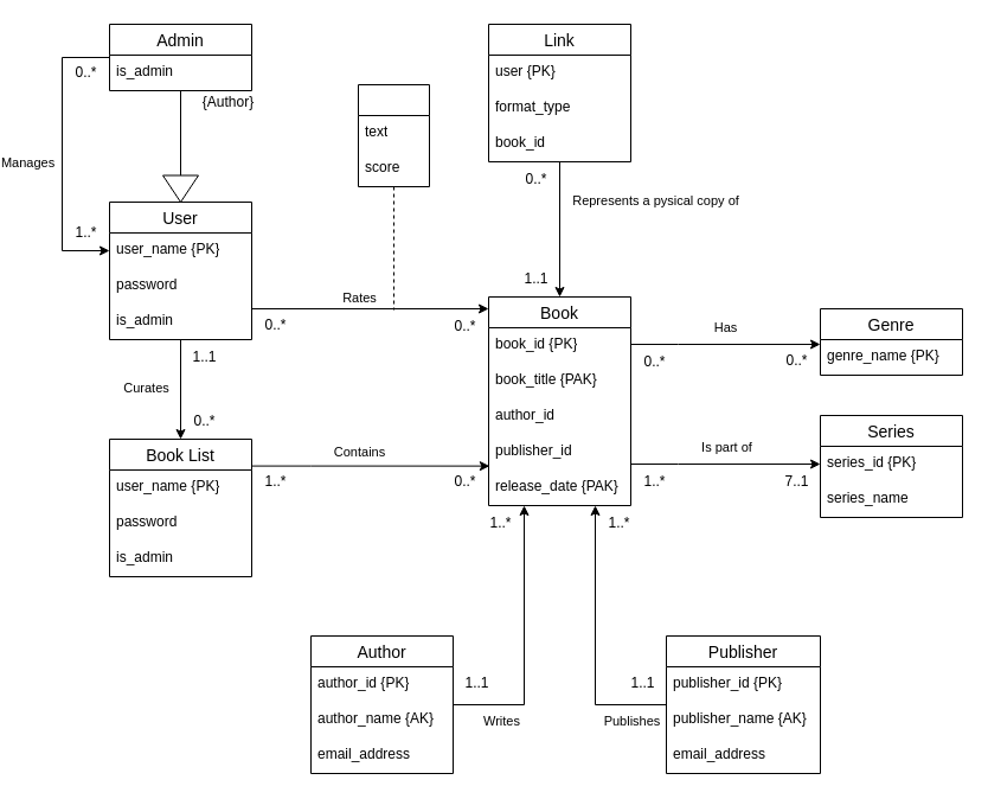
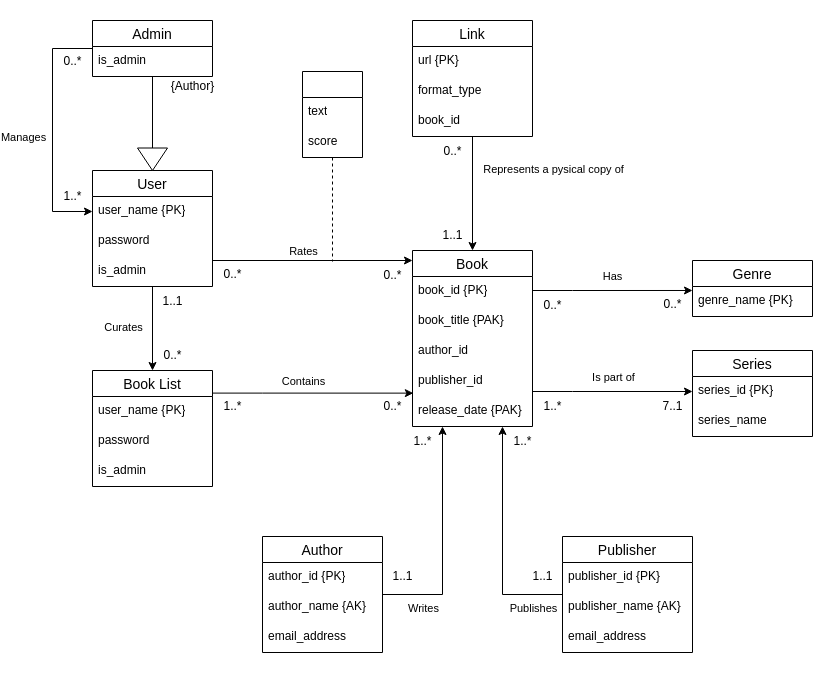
  <mxCell id="0" />
  <mxCell id="1" parent="0" />
  <mxCell id="2" style="edgeStyle=orthogonalEdgeStyle;rounded=0;orthogonalLoop=1;jettySize=auto;html=1;entryX=0;entryY=0.5;entryDx=0;entryDy=0;" edge="1" parent="1" source="4" target="23"><mxGeometry relative="1" as="geometry"><Array as="points"><mxPoint x="540" y="391" /><mxPoint x="540" y="391" /></Array></mxGeometry></mxCell>
  <mxCell id="3" value="Is part of" style="edgeLabel;html=1;align=center;verticalAlign=middle;resizable=0;points=[];" vertex="1" connectable="0" parent="2"><mxGeometry x="-0.489" relative="1" as="geometry"><mxPoint x="39" y="-15" as="offset" /></mxGeometry></mxCell>
  <mxCell id="4" value="Book" style="swimlane;fontStyle=0;childLayout=stackLayout;horizontal=1;startSize=26;horizontalStack=0;resizeParent=1;resizeParentMax=0;resizeLast=0;collapsible=1;marginBottom=0;align=center;fontSize=14;" vertex="1" parent="1"><mxGeometry x="380" y="250" width="120" height="176" as="geometry" /></mxCell>
  <mxCell id="5" value="book_id {PK}" style="text;strokeColor=none;fillColor=none;spacingLeft=4;spacingRight=4;overflow=hidden;rotatable=0;points=[[0,0.5],[1,0.5]];portConstraint=eastwest;fontSize=12;whiteSpace=wrap;html=1;" vertex="1" parent="4"><mxGeometry y="26" width="120" height="30" as="geometry" /></mxCell>
  <mxCell id="6" value="book_title {PAK}" style="text;strokeColor=none;fillColor=none;spacingLeft=4;spacingRight=4;overflow=hidden;rotatable=0;points=[[0,0.5],[1,0.5]];portConstraint=eastwest;fontSize=12;whiteSpace=wrap;html=1;" vertex="1" parent="4"><mxGeometry y="56" width="120" height="30" as="geometry" /></mxCell>
  <mxCell id="7" value="author_id" style="text;strokeColor=none;fillColor=none;spacingLeft=4;spacingRight=4;overflow=hidden;rotatable=0;points=[[0,0.5],[1,0.5]];portConstraint=eastwest;fontSize=12;whiteSpace=wrap;html=1;" vertex="1" parent="4"><mxGeometry y="86" width="120" height="30" as="geometry" /></mxCell>
  <mxCell id="8" value="publisher_id" style="text;strokeColor=none;fillColor=none;spacingLeft=4;spacingRight=4;overflow=hidden;rotatable=0;points=[[0,0.5],[1,0.5]];portConstraint=eastwest;fontSize=12;whiteSpace=wrap;html=1;" vertex="1" parent="4"><mxGeometry y="116" width="120" height="30" as="geometry" /></mxCell>
  <mxCell id="9" value="release_date {PAK}" style="text;strokeColor=none;fillColor=none;spacingLeft=4;spacingRight=4;overflow=hidden;rotatable=0;points=[[0,0.5],[1,0.5]];portConstraint=eastwest;fontSize=12;whiteSpace=wrap;html=1;" vertex="1" parent="4"><mxGeometry y="146" width="120" height="30" as="geometry" /></mxCell>
  <mxCell id="10" style="edgeStyle=orthogonalEdgeStyle;rounded=0;orthogonalLoop=1;jettySize=auto;html=1;entryX=0.75;entryY=1;entryDx=0;entryDy=0;" edge="1" parent="1" source="12" target="4"><mxGeometry relative="1" as="geometry"><mxPoint x="470" y="431" as="targetPoint" /><Array as="points"><mxPoint x="470" y="594" /></Array></mxGeometry></mxCell>
  <mxCell id="11" value="Publishes" style="edgeLabel;html=1;align=center;verticalAlign=middle;resizable=0;points=[];" vertex="1" connectable="0" parent="10"><mxGeometry x="-0.877" relative="1" as="geometry"><mxPoint x="-16" y="13" as="offset" /></mxGeometry></mxCell>
  <mxCell id="12" value="Publisher" style="swimlane;fontStyle=0;childLayout=stackLayout;horizontal=1;startSize=26;horizontalStack=0;resizeParent=1;resizeParentMax=0;resizeLast=0;collapsible=1;marginBottom=0;align=center;fontSize=14;" vertex="1" parent="1"><mxGeometry x="530" y="536" width="130" height="116" as="geometry" /></mxCell>
  <mxCell id="13" value="publisher_id {PK}" style="text;strokeColor=none;fillColor=none;spacingLeft=4;spacingRight=4;overflow=hidden;rotatable=0;points=[[0,0.5],[1,0.5]];portConstraint=eastwest;fontSize=12;whiteSpace=wrap;html=1;" vertex="1" parent="12"><mxGeometry y="26" width="130" height="30" as="geometry" /></mxCell>
  <mxCell id="14" value="publisher_name {AK}" style="text;strokeColor=none;fillColor=none;spacingLeft=4;spacingRight=4;overflow=hidden;rotatable=0;points=[[0,0.5],[1,0.5]];portConstraint=eastwest;fontSize=12;whiteSpace=wrap;html=1;" vertex="1" parent="12"><mxGeometry y="56" width="130" height="30" as="geometry" /></mxCell>
  <mxCell id="15" value="email_address" style="text;strokeColor=none;fillColor=none;spacingLeft=4;spacingRight=4;overflow=hidden;rotatable=0;points=[[0,0.5],[1,0.5]];portConstraint=eastwest;fontSize=12;whiteSpace=wrap;html=1;" vertex="1" parent="12"><mxGeometry y="86" width="130" height="30" as="geometry" /></mxCell>
  <mxCell id="16" style="edgeStyle=orthogonalEdgeStyle;rounded=0;orthogonalLoop=1;jettySize=auto;html=1;entryX=0.5;entryY=0;entryDx=0;entryDy=0;" edge="1" parent="1" source="18" target="4"><mxGeometry relative="1" as="geometry" /></mxCell>
  <mxCell id="17" value="Represents a pysical copy of" style="edgeLabel;html=1;align=center;verticalAlign=middle;resizable=0;points=[];" vertex="1" connectable="0" parent="16"><mxGeometry x="-0.178" y="-2" relative="1" as="geometry"><mxPoint x="82" y="-15" as="offset" /></mxGeometry></mxCell>
  <mxCell id="18" value="Link" style="swimlane;fontStyle=0;childLayout=stackLayout;horizontal=1;startSize=26;horizontalStack=0;resizeParent=1;resizeParentMax=0;resizeLast=0;collapsible=1;marginBottom=0;align=center;fontSize=14;" vertex="1" parent="1"><mxGeometry x="380" y="20" width="120" height="116" as="geometry" /></mxCell>
- <mxCell id="19" value="user {PK}" style="text;strokeColor=none;fillColor=none;spacingLeft=4;spacingRight=4;overflow=hidden;rotatable=0;points=[[0,0.5],[1,0.5]];portConstraint=eastwest;fontSize=12;whiteSpace=wrap;html=1;" vertex="1" parent="18"><mxGeometry y="26" width="120" height="30" as="geometry" /></mxCell>
+ <mxCell id="19" value="url {PK}" style="text;strokeColor=none;fillColor=none;spacingLeft=4;spacingRight=4;overflow=hidden;rotatable=0;points=[[0,0.5],[1,0.5]];portConstraint=eastwest;fontSize=12;whiteSpace=wrap;html=1;" vertex="1" parent="18"><mxGeometry y="26" width="120" height="30" as="geometry" /></mxCell>
  <mxCell id="20" value="format_type" style="text;strokeColor=none;fillColor=none;spacingLeft=4;spacingRight=4;overflow=hidden;rotatable=0;points=[[0,0.5],[1,0.5]];portConstraint=eastwest;fontSize=12;whiteSpace=wrap;html=1;" vertex="1" parent="18"><mxGeometry y="56" width="120" height="30" as="geometry" /></mxCell>
  <mxCell id="21" value="book_id" style="text;strokeColor=none;fillColor=none;spacingLeft=4;spacingRight=4;overflow=hidden;rotatable=0;points=[[0,0.5],[1,0.5]];portConstraint=eastwest;fontSize=12;whiteSpace=wrap;html=1;" vertex="1" parent="18"><mxGeometry y="86" width="120" height="30" as="geometry" /></mxCell>
  <mxCell id="22" value="Series" style="swimlane;fontStyle=0;childLayout=stackLayout;horizontal=1;startSize=26;horizontalStack=0;resizeParent=1;resizeParentMax=0;resizeLast=0;collapsible=1;marginBottom=0;align=center;fontSize=14;" vertex="1" parent="1"><mxGeometry x="660" y="350" width="120" height="86" as="geometry" /></mxCell>
  <mxCell id="23" value="series_id {PK}" style="text;strokeColor=none;fillColor=none;spacingLeft=4;spacingRight=4;overflow=hidden;rotatable=0;points=[[0,0.5],[1,0.5]];portConstraint=eastwest;fontSize=12;whiteSpace=wrap;html=1;" vertex="1" parent="22"><mxGeometry y="26" width="120" height="30" as="geometry" /></mxCell>
  <mxCell id="24" value="series_name" style="text;strokeColor=none;fillColor=none;spacingLeft=4;spacingRight=4;overflow=hidden;rotatable=0;points=[[0,0.5],[1,0.5]];portConstraint=eastwest;fontSize=12;whiteSpace=wrap;html=1;" vertex="1" parent="22"><mxGeometry y="56" width="120" height="30" as="geometry" /></mxCell>
  <mxCell id="25" style="edgeStyle=orthogonalEdgeStyle;rounded=0;orthogonalLoop=1;jettySize=auto;html=1;entryX=0.25;entryY=1;entryDx=0;entryDy=0;" edge="1" parent="1" source="27" target="4"><mxGeometry relative="1" as="geometry"><mxPoint x="410" y="431" as="targetPoint" /></mxGeometry></mxCell>
  <mxCell id="26" value="Writes" style="edgeLabel;html=1;align=center;verticalAlign=middle;resizable=0;points=[];" vertex="1" connectable="0" parent="25"><mxGeometry x="-0.716" y="-2" relative="1" as="geometry"><mxPoint x="8" y="11" as="offset" /></mxGeometry></mxCell>
  <mxCell id="27" value="Author" style="swimlane;fontStyle=0;childLayout=stackLayout;horizontal=1;startSize=26;horizontalStack=0;resizeParent=1;resizeParentMax=0;resizeLast=0;collapsible=1;marginBottom=0;align=center;fontSize=14;" vertex="1" parent="1"><mxGeometry x="230" y="536" width="120" height="116" as="geometry" /></mxCell>
  <mxCell id="28" value="author_id {PK}" style="text;strokeColor=none;fillColor=none;spacingLeft=4;spacingRight=4;overflow=hidden;rotatable=0;points=[[0,0.5],[1,0.5]];portConstraint=eastwest;fontSize=12;whiteSpace=wrap;html=1;" vertex="1" parent="27"><mxGeometry y="26" width="120" height="30" as="geometry" /></mxCell>
  <mxCell id="29" value="author_name {AK}" style="text;strokeColor=none;fillColor=none;spacingLeft=4;spacingRight=4;overflow=hidden;rotatable=0;points=[[0,0.5],[1,0.5]];portConstraint=eastwest;fontSize=12;whiteSpace=wrap;html=1;" vertex="1" parent="27"><mxGeometry y="56" width="120" height="30" as="geometry" /></mxCell>
  <mxCell id="30" value="email_address" style="text;strokeColor=none;fillColor=none;spacingLeft=4;spacingRight=4;overflow=hidden;rotatable=0;points=[[0,0.5],[1,0.5]];portConstraint=eastwest;fontSize=12;whiteSpace=wrap;html=1;" vertex="1" parent="27"><mxGeometry y="86" width="120" height="30" as="geometry" /></mxCell>
  <mxCell id="31" value="Genre" style="swimlane;fontStyle=0;childLayout=stackLayout;horizontal=1;startSize=26;horizontalStack=0;resizeParent=1;resizeParentMax=0;resizeLast=0;collapsible=1;marginBottom=0;align=center;fontSize=14;" vertex="1" parent="1"><mxGeometry x="660" y="260" width="120" height="56" as="geometry" /></mxCell>
  <mxCell id="32" value="genre_name {PK}" style="text;strokeColor=none;fillColor=none;spacingLeft=4;spacingRight=4;overflow=hidden;rotatable=0;points=[[0,0.5],[1,0.5]];portConstraint=eastwest;fontSize=12;whiteSpace=wrap;html=1;" vertex="1" parent="31"><mxGeometry y="26" width="120" height="30" as="geometry" /></mxCell>
  <mxCell id="33" style="edgeStyle=orthogonalEdgeStyle;rounded=0;orthogonalLoop=1;jettySize=auto;html=1;entryX=0.5;entryY=1;entryDx=0;entryDy=0;endArrow=none;endFill=0;" edge="1" parent="1" source="47" target="59"><mxGeometry relative="1" as="geometry" /></mxCell>
  <mxCell id="34" style="edgeStyle=orthogonalEdgeStyle;rounded=0;orthogonalLoop=1;jettySize=auto;html=1;entryX=0.5;entryY=0;entryDx=0;entryDy=0;" edge="1" parent="1" source="38" target="42"><mxGeometry relative="1" as="geometry" /></mxCell>
  <mxCell id="35" value="Curates" style="edgeLabel;html=1;align=center;verticalAlign=middle;resizable=0;points=[];" vertex="1" connectable="0" parent="34"><mxGeometry x="-0.278" y="2" relative="1" as="geometry"><mxPoint x="-32" y="10" as="offset" /></mxGeometry></mxCell>
  <mxCell id="36" style="edgeStyle=orthogonalEdgeStyle;rounded=0;orthogonalLoop=1;jettySize=auto;html=1;" edge="1" parent="1" source="38"><mxGeometry relative="1" as="geometry"><mxPoint x="380" y="260" as="targetPoint" /><Array as="points"><mxPoint x="380" y="260" /></Array></mxGeometry></mxCell>
  <mxCell id="37" value="Rates" style="edgeLabel;html=1;align=center;verticalAlign=middle;resizable=0;points=[];" vertex="1" connectable="0" parent="36"><mxGeometry x="0.087" relative="1" as="geometry"><mxPoint x="-19" y="-10" as="offset" /></mxGeometry></mxCell>
  <mxCell id="38" value="User" style="swimlane;fontStyle=0;childLayout=stackLayout;horizontal=1;startSize=26;horizontalStack=0;resizeParent=1;resizeParentMax=0;resizeLast=0;collapsible=1;marginBottom=0;align=center;fontSize=14;" vertex="1" parent="1"><mxGeometry x="60" y="170" width="120" height="116" as="geometry" /></mxCell>
  <mxCell id="39" value="user_name {PK}" style="text;strokeColor=none;fillColor=none;spacingLeft=4;spacingRight=4;overflow=hidden;rotatable=0;points=[[0,0.5],[1,0.5]];portConstraint=eastwest;fontSize=12;whiteSpace=wrap;html=1;" vertex="1" parent="38"><mxGeometry y="26" width="120" height="30" as="geometry" /></mxCell>
  <mxCell id="40" value="password" style="text;strokeColor=none;fillColor=none;spacingLeft=4;spacingRight=4;overflow=hidden;rotatable=0;points=[[0,0.5],[1,0.5]];portConstraint=eastwest;fontSize=12;whiteSpace=wrap;html=1;" vertex="1" parent="38"><mxGeometry y="56" width="120" height="30" as="geometry" /></mxCell>
  <mxCell id="41" value="is_admin" style="text;strokeColor=none;fillColor=none;spacingLeft=4;spacingRight=4;overflow=hidden;rotatable=0;points=[[0,0.5],[1,0.5]];portConstraint=eastwest;fontSize=12;whiteSpace=wrap;html=1;" vertex="1" parent="38"><mxGeometry y="86" width="120" height="30" as="geometry" /></mxCell>
  <mxCell id="42" value="Book List" style="swimlane;fontStyle=0;childLayout=stackLayout;horizontal=1;startSize=26;horizontalStack=0;resizeParent=1;resizeParentMax=0;resizeLast=0;collapsible=1;marginBottom=0;align=center;fontSize=14;" vertex="1" parent="1"><mxGeometry x="60" y="370" width="120" height="116" as="geometry" /></mxCell>
  <mxCell id="43" value="user_name {PK}" style="text;strokeColor=none;fillColor=none;spacingLeft=4;spacingRight=4;overflow=hidden;rotatable=0;points=[[0,0.5],[1,0.5]];portConstraint=eastwest;fontSize=12;whiteSpace=wrap;html=1;" vertex="1" parent="42"><mxGeometry y="26" width="120" height="30" as="geometry" /></mxCell>
  <mxCell id="44" value="password" style="text;strokeColor=none;fillColor=none;spacingLeft=4;spacingRight=4;overflow=hidden;rotatable=0;points=[[0,0.5],[1,0.5]];portConstraint=eastwest;fontSize=12;whiteSpace=wrap;html=1;" vertex="1" parent="42"><mxGeometry y="56" width="120" height="30" as="geometry" /></mxCell>
  <mxCell id="45" value="is_admin" style="text;strokeColor=none;fillColor=none;spacingLeft=4;spacingRight=4;overflow=hidden;rotatable=0;points=[[0,0.5],[1,0.5]];portConstraint=eastwest;fontSize=12;whiteSpace=wrap;html=1;" vertex="1" parent="42"><mxGeometry y="86" width="120" height="30" as="geometry" /></mxCell>
  <mxCell id="46" value="" style="edgeStyle=orthogonalEdgeStyle;rounded=0;orthogonalLoop=1;jettySize=auto;html=1;entryX=0.5;entryY=1;entryDx=0;entryDy=0;endArrow=none;endFill=0;" edge="1" parent="1" source="38" target="47"><mxGeometry relative="1" as="geometry"><mxPoint x="120" y="170" as="sourcePoint" /><mxPoint x="120" y="76" as="targetPoint" /></mxGeometry></mxCell>
  <mxCell id="47" value="" style="triangle;whiteSpace=wrap;html=1;direction=south;" vertex="1" parent="1"><mxGeometry x="105" y="147.5" width="30" height="22.5" as="geometry" /></mxCell>
  <mxCell id="48" value="{Author}" style="text;html=1;align=center;verticalAlign=middle;resizable=0;points=[];autosize=1;strokeColor=none;fillColor=none;" vertex="1" parent="1"><mxGeometry x="120" y="71" width="80" height="30" as="geometry" /></mxCell>
  <mxCell id="49" style="edgeStyle=orthogonalEdgeStyle;rounded=0;orthogonalLoop=1;jettySize=auto;html=1;entryX=0.007;entryY=0.888;entryDx=0;entryDy=0;entryPerimeter=0;" edge="1" parent="1" source="42" target="8"><mxGeometry relative="1" as="geometry"><Array as="points"><mxPoint x="230" y="392" /></Array></mxGeometry></mxCell>
  <mxCell id="50" value="Contains" style="edgeLabel;html=1;align=center;verticalAlign=middle;resizable=0;points=[];" vertex="1" connectable="0" parent="49"><mxGeometry x="0.125" y="1" relative="1" as="geometry"><mxPoint x="-23" y="-11" as="offset" /></mxGeometry></mxCell>
  <mxCell id="51" style="edgeStyle=orthogonalEdgeStyle;rounded=0;orthogonalLoop=1;jettySize=auto;html=1;entryX=0;entryY=0.133;entryDx=0;entryDy=0;entryPerimeter=0;" edge="1" parent="1" source="4" target="32"><mxGeometry relative="1" as="geometry"><Array as="points"><mxPoint x="540" y="290" /><mxPoint x="540" y="290" /></Array></mxGeometry></mxCell>
  <mxCell id="52" value="Has" style="edgeLabel;html=1;align=center;verticalAlign=middle;resizable=0;points=[];" vertex="1" connectable="0" parent="51"><mxGeometry x="-0.249" relative="1" as="geometry"><mxPoint x="20" y="-14" as="offset" /></mxGeometry></mxCell>
  <mxCell id="53" style="edgeStyle=orthogonalEdgeStyle;rounded=0;orthogonalLoop=1;jettySize=auto;html=1;endArrow=none;endFill=0;dashed=1;" edge="1" parent="1" source="54"><mxGeometry relative="1" as="geometry"><mxPoint x="300" y="261" as="targetPoint" /></mxGeometry></mxCell>
  <mxCell id="54" value="" style="swimlane;fontStyle=0;childLayout=stackLayout;horizontal=1;startSize=26;horizontalStack=0;resizeParent=1;resizeParentMax=0;resizeLast=0;collapsible=1;marginBottom=0;align=center;fontSize=14;" vertex="1" parent="1"><mxGeometry x="270" y="71" width="60" height="86" as="geometry" /></mxCell>
  <mxCell id="55" value="text" style="text;strokeColor=none;fillColor=none;spacingLeft=4;spacingRight=4;overflow=hidden;rotatable=0;points=[[0,0.5],[1,0.5]];portConstraint=eastwest;fontSize=12;whiteSpace=wrap;html=1;" vertex="1" parent="54"><mxGeometry y="26" width="60" height="30" as="geometry" /></mxCell>
  <mxCell id="56" value="score" style="text;strokeColor=none;fillColor=none;spacingLeft=4;spacingRight=4;overflow=hidden;rotatable=0;points=[[0,0.5],[1,0.5]];portConstraint=eastwest;fontSize=12;whiteSpace=wrap;html=1;" vertex="1" parent="54"><mxGeometry y="56" width="60" height="30" as="geometry" /></mxCell>
  <mxCell id="57" style="edgeStyle=orthogonalEdgeStyle;rounded=0;orthogonalLoop=1;jettySize=auto;html=1;entryX=0;entryY=0.5;entryDx=0;entryDy=0;" edge="1" parent="1" source="59" target="39"><mxGeometry relative="1" as="geometry"><Array as="points"><mxPoint x="20" y="48" /><mxPoint x="20" y="211" /></Array></mxGeometry></mxCell>
  <mxCell id="58" value="Manages" style="edgeLabel;html=1;align=center;verticalAlign=middle;resizable=0;points=[];" vertex="1" connectable="0" parent="57"><mxGeometry x="0.119" y="1" relative="1" as="geometry"><mxPoint x="-31" y="-8" as="offset" /></mxGeometry></mxCell>
  <mxCell id="59" value="Admin" style="swimlane;fontStyle=0;childLayout=stackLayout;horizontal=1;startSize=26;horizontalStack=0;resizeParent=1;resizeParentMax=0;resizeLast=0;collapsible=1;marginBottom=0;align=center;fontSize=14;" vertex="1" parent="1"><mxGeometry x="60" y="20" width="120" height="56" as="geometry" /></mxCell>
  <mxCell id="60" value="is_admin" style="text;strokeColor=none;fillColor=none;spacingLeft=4;spacingRight=4;overflow=hidden;rotatable=0;points=[[0,0.5],[1,0.5]];portConstraint=eastwest;fontSize=12;whiteSpace=wrap;html=1;" vertex="1" parent="59"><mxGeometry y="26" width="120" height="30" as="geometry" /></mxCell>
  <mxCell id="61" value="0..*" style="text;html=1;align=center;verticalAlign=middle;resizable=0;points=[];autosize=1;strokeColor=none;fillColor=none;" vertex="1" parent="1"><mxGeometry x="180" y="259" width="40" height="30" as="geometry" /></mxCell>
  <mxCell id="62" value="0..*" style="text;html=1;align=center;verticalAlign=middle;resizable=0;points=[];autosize=1;strokeColor=none;fillColor=none;" vertex="1" parent="1"><mxGeometry x="340" y="260" width="40" height="30" as="geometry" /></mxCell>
  <mxCell id="63" value="0..*" style="text;html=1;align=center;verticalAlign=middle;resizable=0;points=[];autosize=1;strokeColor=none;fillColor=none;" vertex="1" parent="1"><mxGeometry x="120" y="340" width="40" height="30" as="geometry" /></mxCell>
  <mxCell id="64" value="1..1" style="text;html=1;align=center;verticalAlign=middle;resizable=0;points=[];autosize=1;strokeColor=none;fillColor=none;" vertex="1" parent="1"><mxGeometry x="120" y="286" width="40" height="30" as="geometry" /></mxCell>
  <mxCell id="65" value="0..*" style="text;html=1;align=center;verticalAlign=middle;resizable=0;points=[];autosize=1;strokeColor=none;fillColor=none;" vertex="1" parent="1"><mxGeometry x="20" y="46" width="40" height="30" as="geometry" /></mxCell>
  <mxCell id="66" value="1..*" style="text;html=1;align=center;verticalAlign=middle;resizable=0;points=[];autosize=1;strokeColor=none;fillColor=none;" vertex="1" parent="1"><mxGeometry x="20" y="181" width="40" height="30" as="geometry" /></mxCell>
  <mxCell id="67" value="1..1" style="text;html=1;align=center;verticalAlign=middle;resizable=0;points=[];autosize=1;strokeColor=none;fillColor=none;" vertex="1" parent="1"><mxGeometry x="400" y="220" width="40" height="30" as="geometry" /></mxCell>
  <mxCell id="68" value="0..*" style="text;html=1;align=center;verticalAlign=middle;resizable=0;points=[];autosize=1;strokeColor=none;fillColor=none;" vertex="1" parent="1"><mxGeometry x="400" y="136" width="40" height="30" as="geometry" /></mxCell>
  <mxCell id="69" value="0..*" style="text;html=1;align=center;verticalAlign=middle;resizable=0;points=[];autosize=1;strokeColor=none;fillColor=none;" vertex="1" parent="1"><mxGeometry x="500" y="290" width="40" height="30" as="geometry" /></mxCell>
  <mxCell id="70" value="0..*" style="text;html=1;align=center;verticalAlign=middle;resizable=0;points=[];autosize=1;strokeColor=none;fillColor=none;" vertex="1" parent="1"><mxGeometry x="620" y="289" width="40" height="30" as="geometry" /></mxCell>
  <mxCell id="71" value="7..1" style="text;html=1;align=center;verticalAlign=middle;resizable=0;points=[];autosize=1;strokeColor=none;fillColor=none;" vertex="1" parent="1"><mxGeometry x="620" y="391" width="40" height="30" as="geometry" /></mxCell>
  <mxCell id="72" value="1..*" style="text;html=1;align=center;verticalAlign=middle;resizable=0;points=[];autosize=1;strokeColor=none;fillColor=none;" vertex="1" parent="1"><mxGeometry x="500" y="391" width="40" height="30" as="geometry" /></mxCell>
  <mxCell id="73" value="1..*" style="text;html=1;align=center;verticalAlign=middle;resizable=0;points=[];autosize=1;strokeColor=none;fillColor=none;" vertex="1" parent="1"><mxGeometry x="370" y="426" width="40" height="30" as="geometry" /></mxCell>
  <mxCell id="74" value="1..*" style="text;html=1;align=center;verticalAlign=middle;resizable=0;points=[];autosize=1;strokeColor=none;fillColor=none;" vertex="1" parent="1"><mxGeometry x="470" y="426" width="40" height="30" as="geometry" /></mxCell>
  <mxCell id="75" value="1..1" style="text;html=1;align=center;verticalAlign=middle;resizable=0;points=[];autosize=1;strokeColor=none;fillColor=none;" vertex="1" parent="1"><mxGeometry x="350" y="561" width="40" height="30" as="geometry" /></mxCell>
  <mxCell id="76" value="1..1" style="text;html=1;align=center;verticalAlign=middle;resizable=0;points=[];autosize=1;strokeColor=none;fillColor=none;" vertex="1" parent="1"><mxGeometry x="490" y="561" width="40" height="30" as="geometry" /></mxCell>
  <mxCell id="77" value="1..*" style="text;html=1;align=center;verticalAlign=middle;resizable=0;points=[];autosize=1;strokeColor=none;fillColor=none;" vertex="1" parent="1"><mxGeometry x="180" y="391" width="40" height="30" as="geometry" /></mxCell>
  <mxCell id="78" value="0..*" style="text;html=1;align=center;verticalAlign=middle;resizable=0;points=[];autosize=1;strokeColor=none;fillColor=none;" vertex="1" parent="1"><mxGeometry x="340" y="391" width="40" height="30" as="geometry" /></mxCell>
